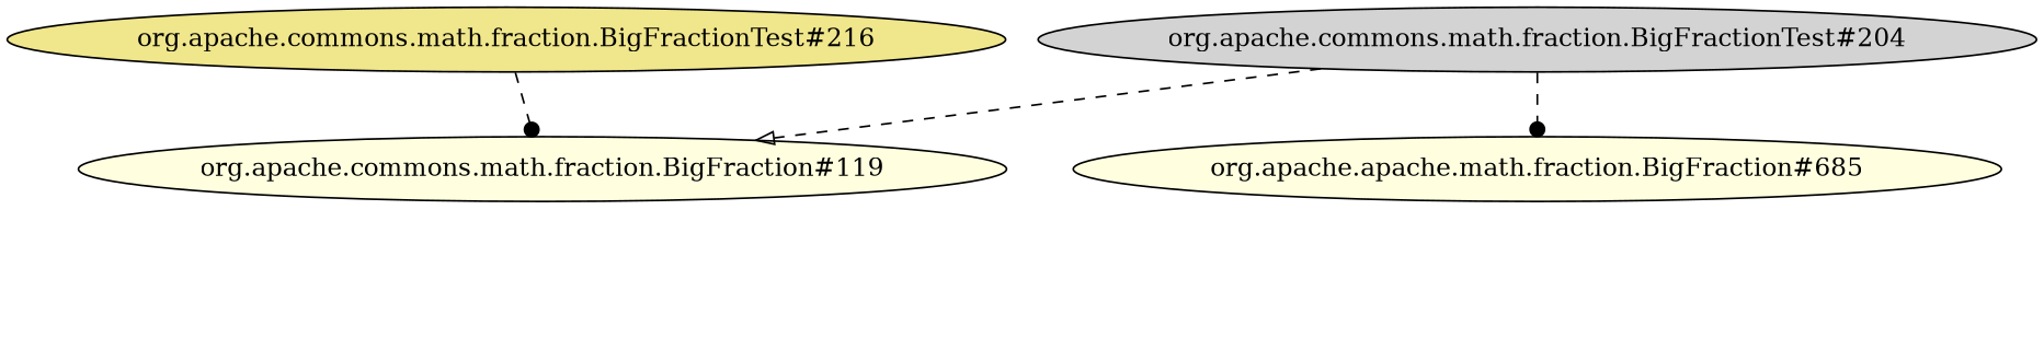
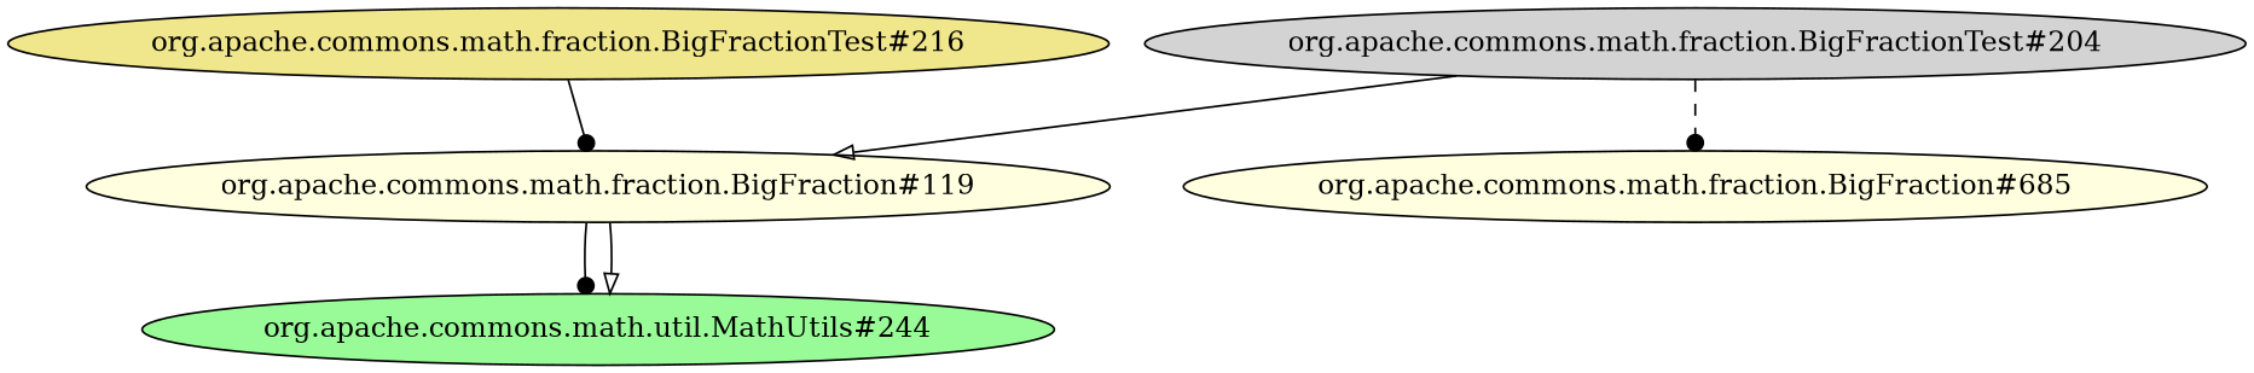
  digraph {
    node [fillcolor=lightyellow style=filled]
    edge [arrowhead=dot style=dashed]
    "org.apache.commons.math.fraction.BigFractionTest#216" [fillcolor=khaki]
    "org.apache.commons.math.fraction.BigFraction#119"
+   "org.apache.commons.math.util.MathUtils#244" [fillcolor=palegreen]
    "org.apache.commons.math.fraction.BigFractionTest#204" [fillcolor=lightgrey]
-   "org.apache.commons.math.fraction.BigFraction#685" [label="org.apache.apache.math.fraction.BigFraction#685"]
-   "org.apache.commons.math.fraction.BigFractionTest#216" -> "org.apache.commons.math.fraction.BigFraction#119"
-   "org.apache.commons.math.fraction.BigFractionTest#204" -> "org.apache.commons.math.fraction.BigFraction#119" [arrowhead=onormal]
+   "org.apache.commons.math.fraction.BigFraction#685"
+   "org.apache.commons.math.fraction.BigFractionTest#216" -> "org.apache.commons.math.fraction.BigFraction#119" [style=solid]
+   "org.apache.commons.math.fraction.BigFraction#119" -> "org.apache.commons.math.util.MathUtils#244" [style=solid]
+   "org.apache.commons.math.fraction.BigFraction#119" -> "org.apache.commons.math.util.MathUtils#244" [arrowhead=onormal style=solid]
+   "org.apache.commons.math.fraction.BigFractionTest#204" -> "org.apache.commons.math.fraction.BigFraction#119" [arrowhead=onormal style=solid]
    "org.apache.commons.math.fraction.BigFractionTest#204" -> "org.apache.commons.math.fraction.BigFraction#685"
  }
